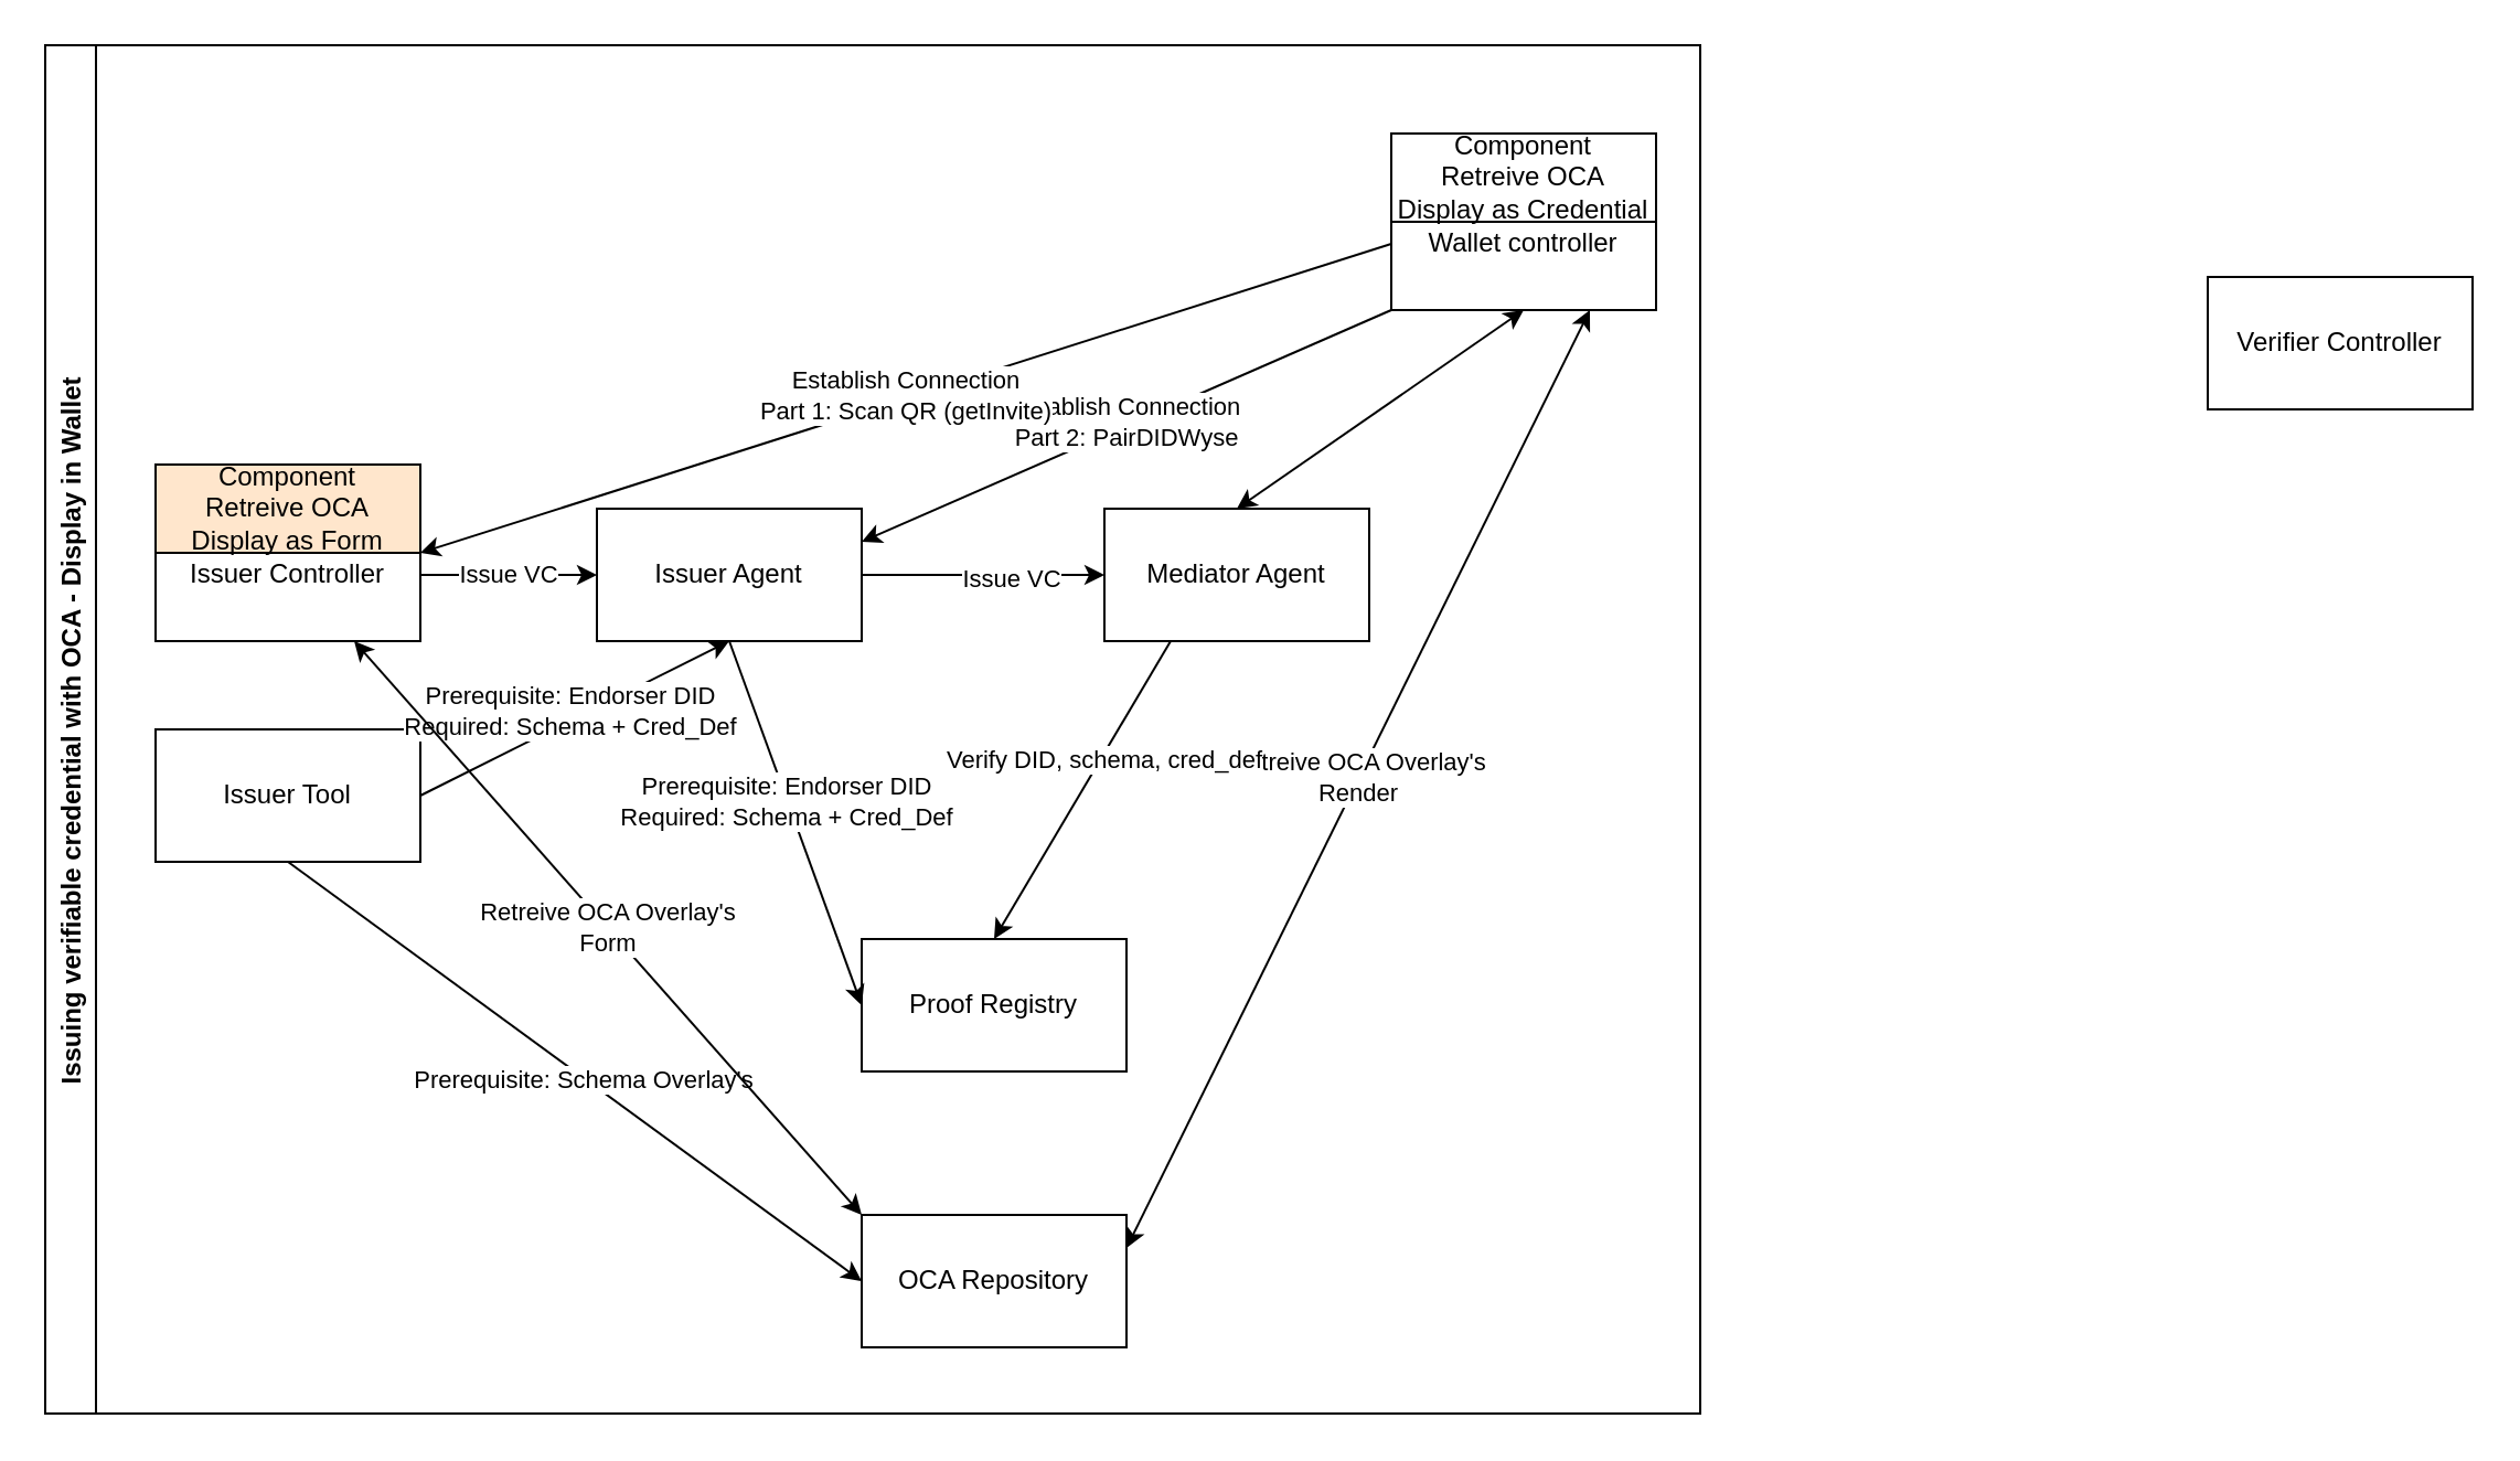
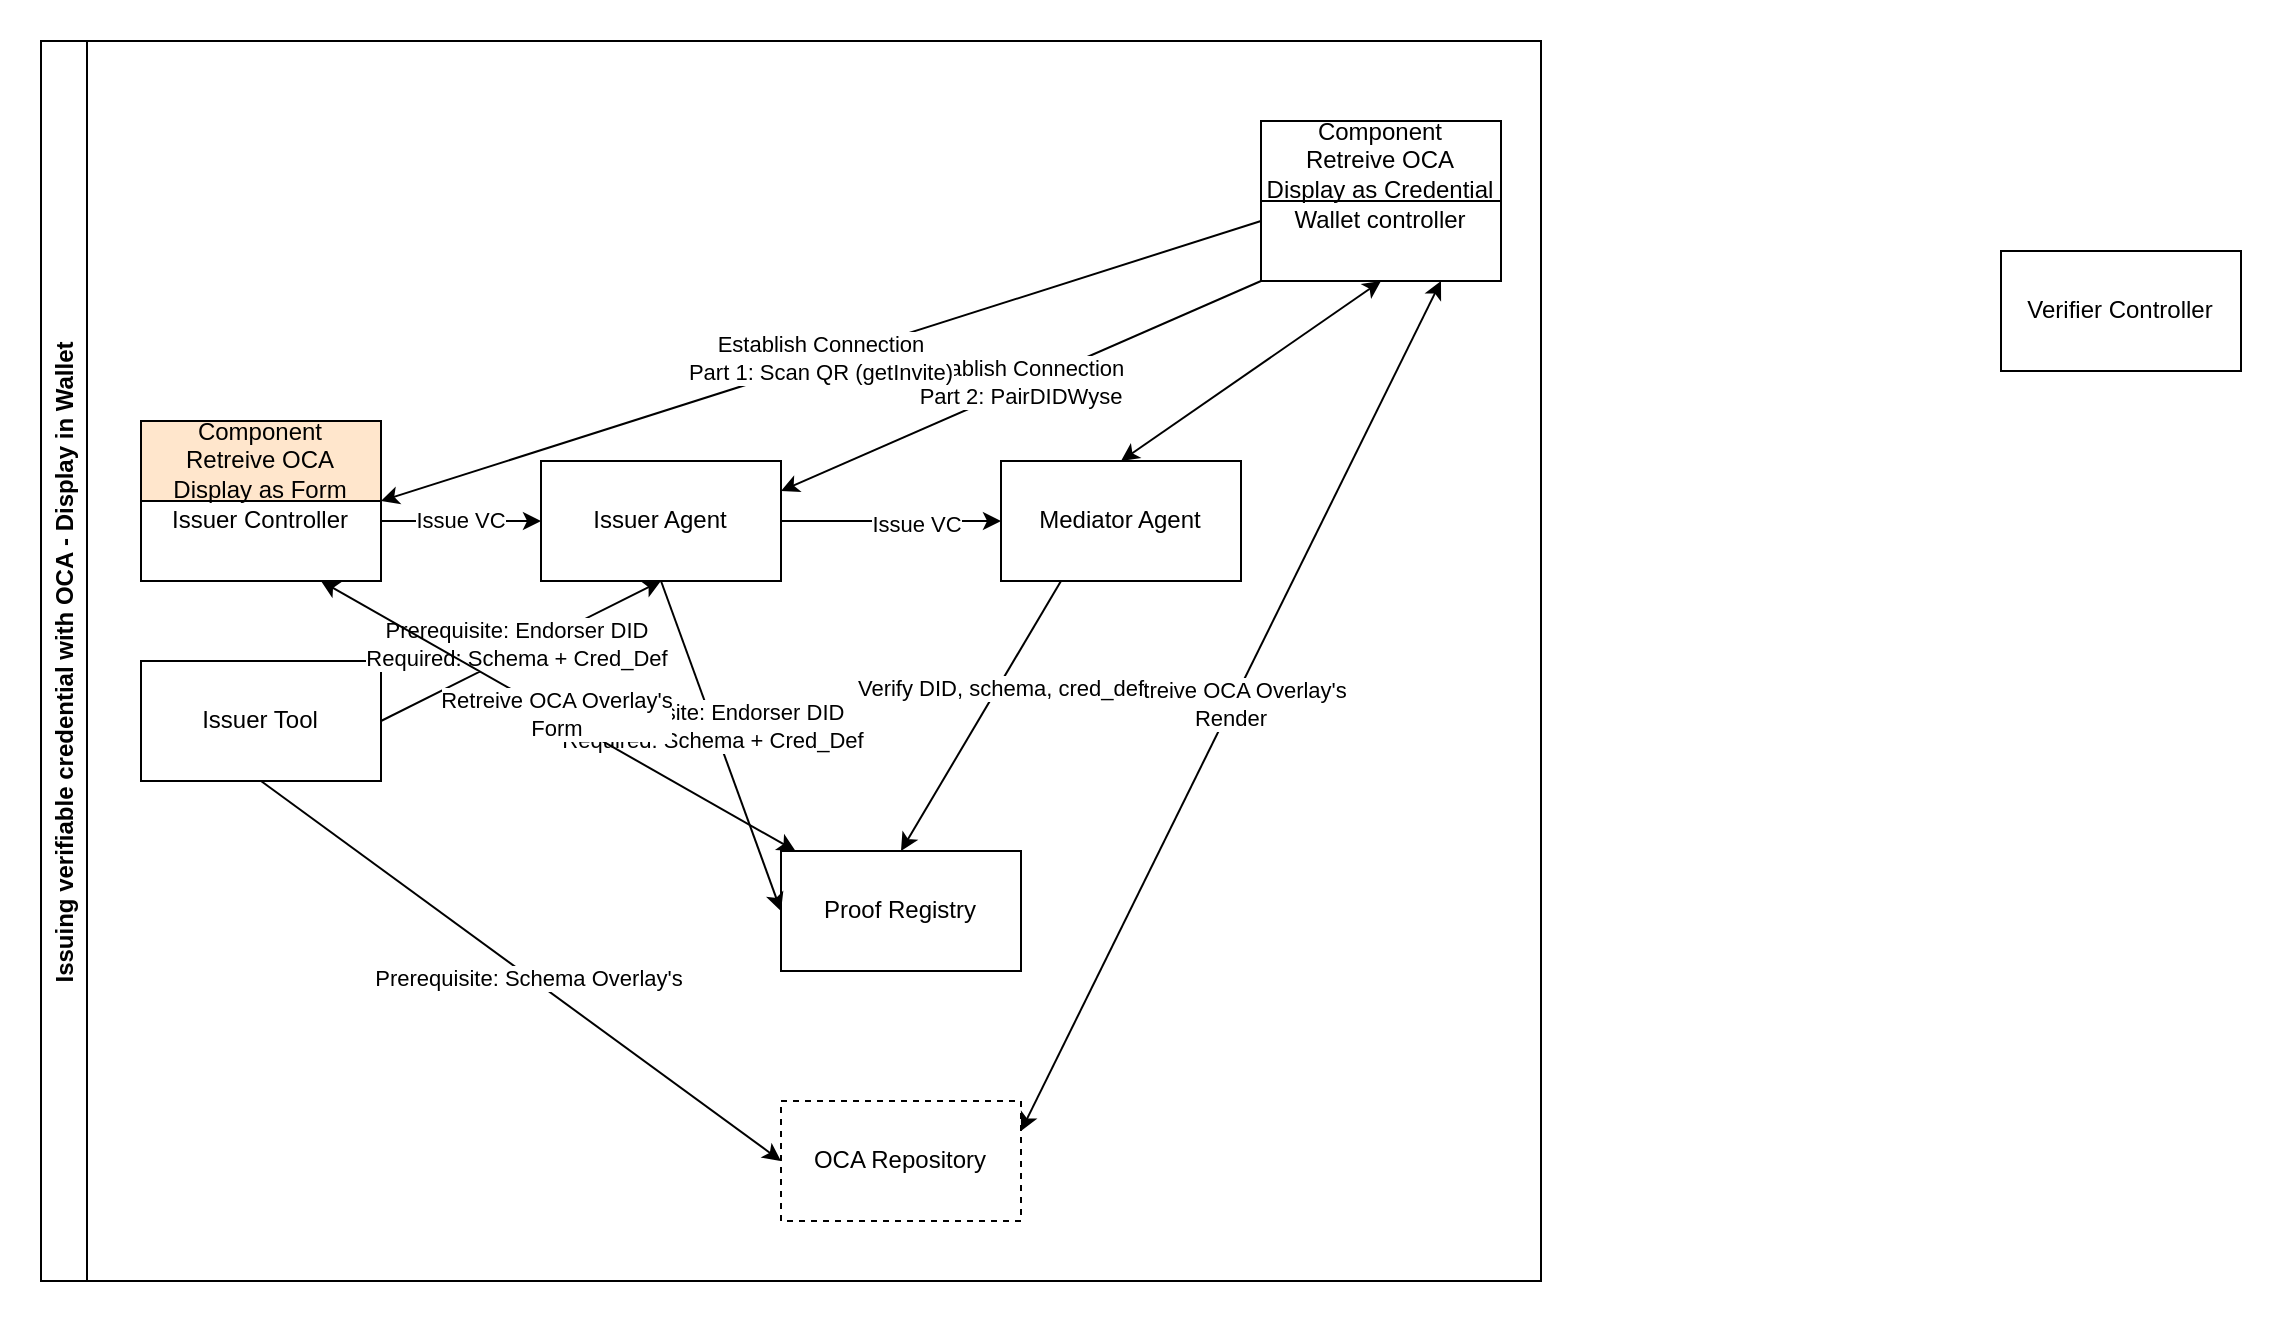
  <mxCell id="0" style=";html=1;" />
  <mxCell id="1" style=";html=1;" parent="0" />
  <mxCell id="2" value="Issue VC" style="edgeStyle=orthogonalEdgeStyle;rounded=0;orthogonalLoop=1;jettySize=auto;html=1;exitX=1;exitY=0.5;exitDx=0;exitDy=0;entryX=0;entryY=0.5;entryDx=0;entryDy=0;" edge="1" parent="1" source="3" target="4"><mxGeometry relative="1" as="geometry" /></mxCell>
  <mxCell id="3" value="Issuer Controller" style="rounded=0;whiteSpace=wrap;html=1;" vertex="1" parent="1"><mxGeometry x="70" y="230" width="120" height="60" as="geometry" /></mxCell>
  <mxCell id="4" value="Issuer Agent" style="rounded=0;whiteSpace=wrap;html=1;" vertex="1" parent="1"><mxGeometry x="270" y="230" width="120" height="60" as="geometry" /></mxCell>
  <mxCell id="5" value="Proof Registry" style="rounded=0;whiteSpace=wrap;html=1;" vertex="1" parent="1"><mxGeometry x="390" y="425" width="120" height="60" as="geometry" /></mxCell>
  <mxCell id="6" value="" style="endArrow=classic;html=1;rounded=0;exitX=0.5;exitY=1;exitDx=0;exitDy=0;entryX=0;entryY=0.5;entryDx=0;entryDy=0;" edge="1" parent="1" source="4" target="5"><mxGeometry width="50" height="50" relative="1" as="geometry"><mxPoint x="470" y="390" as="sourcePoint" /><mxPoint x="520" y="340" as="targetPoint" /></mxGeometry></mxCell>
  <mxCell id="7" value="Prerequisite: Endorser DID&lt;br&gt;Required: Schema + Cred_Def" style="edgeLabel;html=1;align=center;verticalAlign=middle;resizable=0;points=[];" vertex="1" connectable="0" parent="6"><mxGeometry x="-0.127" y="-1" relative="1" as="geometry"><mxPoint as="offset" /></mxGeometry></mxCell>
- <mxCell id="8" value="OCA Repository" style="rounded=0;whiteSpace=wrap;html=1;" vertex="1" parent="1"><mxGeometry x="390" y="550" width="120" height="60" as="geometry" /></mxCell>
+ <mxCell id="8" value="OCA Repository" style="rounded=0;whiteSpace=wrap;html=1;dashed=1;" vertex="1" parent="1"><mxGeometry x="390" y="550" width="120" height="60" as="geometry" /></mxCell>
  <mxCell id="9" value="" style="endArrow=classic;html=1;rounded=0;entryX=0;entryY=0.5;entryDx=0;entryDy=0;exitX=0.5;exitY=1;exitDx=0;exitDy=0;" edge="1" parent="1" source="11" target="8"><mxGeometry width="50" height="50" relative="1" as="geometry"><mxPoint x="150" y="390" as="sourcePoint" /><mxPoint x="520" y="340" as="targetPoint" /></mxGeometry></mxCell>
  <mxCell id="10" value="Prerequisite: Schema Overlay's" style="edgeLabel;html=1;align=center;verticalAlign=middle;resizable=0;points=[];" vertex="1" connectable="0" parent="9"><mxGeometry x="0.03" y="-1" relative="1" as="geometry"><mxPoint as="offset" /></mxGeometry></mxCell>
  <mxCell id="11" value="Issuer Tool" style="rounded=0;whiteSpace=wrap;html=1;" vertex="1" parent="1"><mxGeometry x="70" y="330" width="120" height="60" as="geometry" /></mxCell>
  <mxCell id="12" value="" style="endArrow=classic;html=1;rounded=0;exitX=1;exitY=0.5;exitDx=0;exitDy=0;" edge="1" parent="1" source="11"><mxGeometry width="50" height="50" relative="1" as="geometry"><mxPoint x="470" y="390" as="sourcePoint" /><mxPoint x="330" y="290" as="targetPoint" /></mxGeometry></mxCell>
  <mxCell id="13" value="Prerequisite: Endorser DID&lt;br&gt;Required: Schema + Cred_Def" style="edgeLabel;html=1;align=center;verticalAlign=middle;resizable=0;points=[];" vertex="1" connectable="0" parent="12"><mxGeometry x="-0.006" y="4" relative="1" as="geometry"><mxPoint as="offset" /></mxGeometry></mxCell>
- <mxCell id="14" value="Retreive OCA Overlay's&lt;br&gt;Form" style="endArrow=classic;startArrow=classic;html=1;rounded=0;exitX=0.75;exitY=1;exitDx=0;exitDy=0;entryX=0;entryY=0;entryDx=0;entryDy=0;" edge="1" parent="1" source="3" target="8"><mxGeometry width="50" height="50" relative="1" as="geometry"><mxPoint x="470" y="380" as="sourcePoint" /><mxPoint x="520" y="330" as="targetPoint" /></mxGeometry></mxCell>
+ <mxCell id="14" value="Retreive OCA Overlay's&lt;br&gt;Form" style="endArrow=classic;startArrow=classic;html=1;rounded=0;exitX=0.75;exitY=1;exitDx=0;exitDy=0;" edge="1" parent="1" source="3" target="5"><mxGeometry width="50" height="50" relative="1" as="geometry"><mxPoint x="470" y="380" as="sourcePoint" /><mxPoint x="520" y="330" as="targetPoint" /></mxGeometry></mxCell>
  <mxCell id="15" value="" style="endArrow=classic;html=1;rounded=0;exitX=0;exitY=1;exitDx=0;exitDy=0;entryX=1;entryY=0.25;entryDx=0;entryDy=0;" edge="1" parent="1" source="26" target="4"><mxGeometry width="50" height="50" relative="1" as="geometry"><mxPoint x="470" y="380" as="sourcePoint" /><mxPoint x="550" y="260" as="targetPoint" /></mxGeometry></mxCell>
  <mxCell id="16" value="Establish Connection&lt;br&gt;Part 2: PairDIDWyse" style="edgeLabel;html=1;align=center;verticalAlign=middle;resizable=0;points=[];" vertex="1" connectable="0" parent="15"><mxGeometry x="0.002" y="-2" relative="1" as="geometry"><mxPoint as="offset" /></mxGeometry></mxCell>
  <mxCell id="17" value="Mediator Agent" style="rounded=0;whiteSpace=wrap;html=1;" vertex="1" parent="1"><mxGeometry x="500" y="230" width="120" height="60" as="geometry" /></mxCell>
  <mxCell id="18" value="" style="endArrow=classic;startArrow=classic;html=1;rounded=0;entryX=0.5;entryY=1;entryDx=0;entryDy=0;exitX=0.5;exitY=0;exitDx=0;exitDy=0;" edge="1" parent="1" source="17" target="26"><mxGeometry width="50" height="50" relative="1" as="geometry"><mxPoint x="460" y="240" as="sourcePoint" /><mxPoint x="510" y="190" as="targetPoint" /></mxGeometry></mxCell>
  <mxCell id="19" value="" style="endArrow=classic;html=1;rounded=0;exitX=1;exitY=0.5;exitDx=0;exitDy=0;entryX=0;entryY=0.5;entryDx=0;entryDy=0;" edge="1" parent="1" source="4" target="17"><mxGeometry width="50" height="50" relative="1" as="geometry"><mxPoint x="430" y="300" as="sourcePoint" /><mxPoint x="480" y="250" as="targetPoint" /></mxGeometry></mxCell>
  <mxCell id="20" value="Issue VC" style="edgeLabel;html=1;align=center;verticalAlign=middle;resizable=0;points=[];" vertex="1" connectable="0" parent="19"><mxGeometry x="0.225" y="-1" relative="1" as="geometry"><mxPoint as="offset" /></mxGeometry></mxCell>
  <mxCell id="21" value="" style="endArrow=classic;html=1;rounded=0;exitX=0;exitY=0.5;exitDx=0;exitDy=0;entryX=1;entryY=1;entryDx=0;entryDy=0;" edge="1" parent="1" source="26" target="24"><mxGeometry width="50" height="50" relative="1" as="geometry"><mxPoint x="560" y="170" as="sourcePoint" /><mxPoint x="400" y="255" as="targetPoint" /></mxGeometry></mxCell>
  <mxCell id="22" value="Establish Connection&lt;br&gt;Part 1: Scan QR (getInvite)" style="edgeLabel;html=1;align=center;verticalAlign=middle;resizable=0;points=[];" vertex="1" connectable="0" parent="21"><mxGeometry x="0.002" y="-2" relative="1" as="geometry"><mxPoint as="offset" /></mxGeometry></mxCell>
  <mxCell id="23" value="Retreive OCA Overlay's&lt;br&gt;Render" style="endArrow=classic;startArrow=classic;html=1;rounded=0;exitX=0.75;exitY=1;exitDx=0;exitDy=0;entryX=1;entryY=0.25;entryDx=0;entryDy=0;" edge="1" parent="1" source="26" target="8"><mxGeometry width="50" height="50" relative="1" as="geometry"><mxPoint x="170" y="300" as="sourcePoint" /><mxPoint x="400" y="560" as="targetPoint" /></mxGeometry></mxCell>
  <mxCell id="24" value="Component&lt;br&gt;Retreive OCA&lt;br&gt;Display as Form" style="rounded=0;whiteSpace=wrap;html=1;fillColor=#ffe6cc;" vertex="1" parent="1"><mxGeometry x="70" y="210" width="120" height="40" as="geometry" /></mxCell>
  <mxCell id="25" value="Issuing verifiable credential with OCA - Display in Wallet" style="swimlane;horizontal=0;" vertex="1" parent="1"><mxGeometry x="20" y="20" width="750" height="620" as="geometry" /></mxCell>
  <mxCell id="26" value="Wallet controller" style="rounded=0;whiteSpace=wrap;html=1;" vertex="1" parent="25"><mxGeometry x="610" y="60" width="120" height="60" as="geometry" /></mxCell>
  <mxCell id="27" value="Component&lt;br&gt;Retreive OCA&lt;br&gt;Display as Credential" style="rounded=0;whiteSpace=wrap;html=1;" vertex="1" parent="25"><mxGeometry x="610" y="40" width="120" height="40" as="geometry" /></mxCell>
  <mxCell id="28" value="Verifier Controller" style="rounded=0;whiteSpace=wrap;html=1;" vertex="1" parent="1"><mxGeometry x="1000" y="125" width="120" height="60" as="geometry" /></mxCell>
  <mxCell id="29" value="" style="endArrow=classic;html=1;rounded=0;exitX=0.25;exitY=1;exitDx=0;exitDy=0;entryX=0.5;entryY=0;entryDx=0;entryDy=0;" edge="1" parent="1" source="17" target="5"><mxGeometry width="50" height="50" relative="1" as="geometry"><mxPoint x="490" y="410" as="sourcePoint" /><mxPoint x="540" y="360" as="targetPoint" /></mxGeometry></mxCell>
  <mxCell id="30" value="Verify DID, schema, cred_def" style="edgeLabel;html=1;align=center;verticalAlign=middle;resizable=0;points=[];" vertex="1" connectable="0" parent="29"><mxGeometry x="-0.216" relative="1" as="geometry"><mxPoint x="1" as="offset" /></mxGeometry></mxCell>
